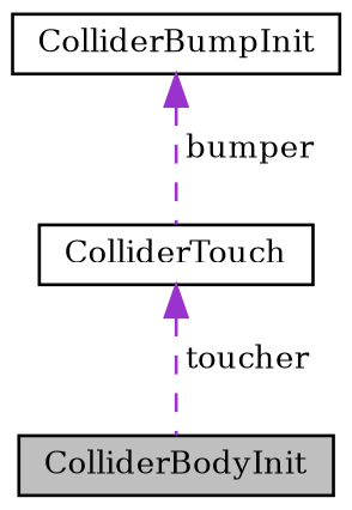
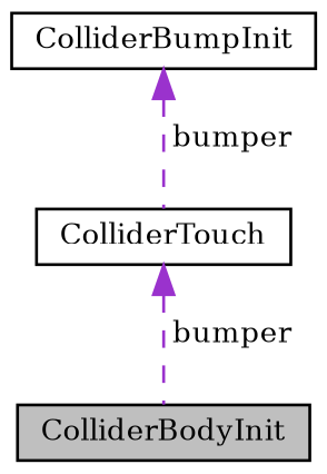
  digraph {
    fontname="DejaVu Serif"
    node [color=black fillcolor=white fontname="DejaVu Serif" fontsize=10 shape=record style=filled]
    edge [color=darkorchid3 dir=back fontname="DejaVu Serif" fontsize=10 labelfontname=Helvetica labelfontsize=10 style=dashed]
    n1 [fillcolor=grey75 fontcolor=black height=0.2 label=ColliderBodyInit width=0.4]
    n2 [height=0.2 label=ColliderBumpInit width=0.4]
    n3 [height=0.2 label=ColliderTouch width=0.4]
    n2 -> n3 [label=" bumper"]
-   n3 -> n1 [label=" toucher"]
+   n3 -> n1 [label=" bumper"]
  }
